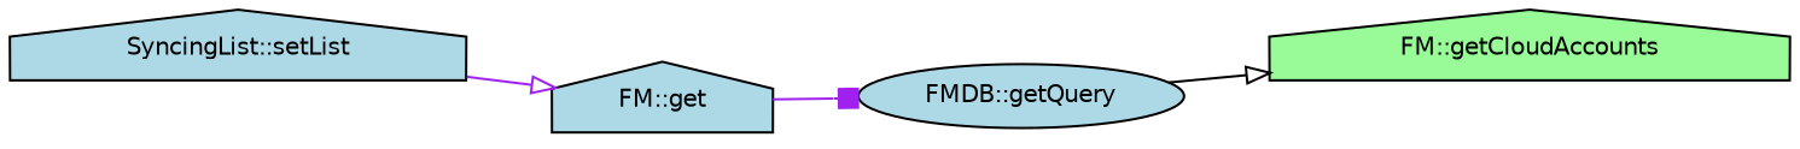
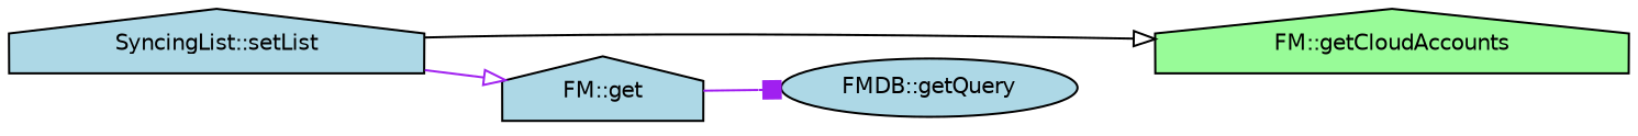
  digraph {
    rankdir=LR
    node [color=black fillcolor=lightblue fontname=Helvetica fontsize=10 shape=house style=filled]
    edge [arrowhead=onormal color=purple fontname=Helvetica fontsize=10 labelfontname=Helvetica labelfontsize=10 style=solid]
    n1 [fontcolor=black height=0.2 label="SyncingList::setList" width=0.4]
    n2 [fillcolor=palegreen height=0.2 label="FM::getCloudAccounts" width=0.4]
    n3 [height=0.2 label="FM::get" width=0.4]
    n4 [height=0.2 label="FMDB::getQuery" shape=ellipse width=0.4]
-   n4 -> n2 [color=black]
+   n1 -> n2 [color=black]
    n1 -> n3
    n3 -> n4 [arrowhead=box]
  }
